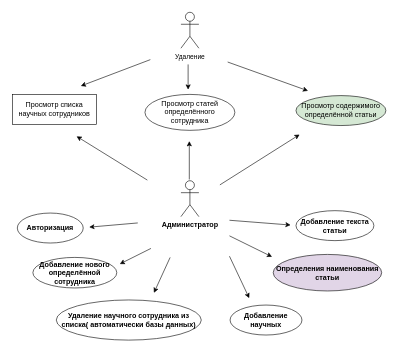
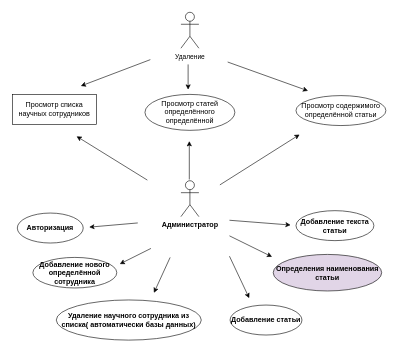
  <mxCell id="0" />
  <mxCell id="1" parent="0" />
  <mxCell id="2" value="&lt;font style=&quot;font-size: 11px;&quot;&gt;Удаление&lt;/font&gt;" style="shape=umlActor;verticalLabelPosition=bottom;verticalAlign=top;html=1;outlineConnect=0;" vertex="1" parent="1"><mxGeometry x="301" y="20" width="30" height="60" as="geometry" /></mxCell>
  <mxCell id="3" value="Просмотр списка научных сотрудников" style="whiteSpace=wrap;html=1;rounded=0;" vertex="1" parent="1"><mxGeometry x="20" y="157" width="140" height="50" as="geometry" /></mxCell>
- <mxCell id="4" value="Просмотр статей определённого сотрудника" style="ellipse;whiteSpace=wrap;html=1;" vertex="1" parent="1"><mxGeometry x="241" y="157" width="150" height="60" as="geometry" /></mxCell>
- <mxCell id="5" value="Просмотр содержимого определённой статьи" style="ellipse;whiteSpace=wrap;html=1;fillColor=#d5e8d4;" vertex="1" parent="1"><mxGeometry x="493" y="159" width="150" height="50" as="geometry" /></mxCell>
+ <mxCell id="4" value="Просмотр статей определённого определённой" style="ellipse;whiteSpace=wrap;html=1;" vertex="1" parent="1"><mxGeometry x="241" y="157" width="150" height="60" as="geometry" /></mxCell>
+ <mxCell id="5" value="Просмотр содержимого определённой статьи" style="ellipse;whiteSpace=wrap;html=1;" vertex="1" parent="1"><mxGeometry x="493" y="159" width="150" height="50" as="geometry" /></mxCell>
  <mxCell id="6" value="" style="endArrow=classic;html=1;rounded=0;" edge="1" parent="1"><mxGeometry width="50" height="50" relative="1" as="geometry"><mxPoint x="379" y="103" as="sourcePoint" /><mxPoint x="513" y="151" as="targetPoint" /></mxGeometry></mxCell>
  <mxCell id="7" value="" style="endArrow=classic;html=1;rounded=0;" edge="1" parent="1"><mxGeometry width="50" height="50" relative="1" as="geometry"><mxPoint x="313" y="107" as="sourcePoint" /><mxPoint x="313" y="149" as="targetPoint" /></mxGeometry></mxCell>
  <mxCell id="8" value="&lt;b&gt;Администратор&lt;/b&gt;" style="shape=umlActor;verticalLabelPosition=bottom;verticalAlign=top;html=1;outlineConnect=0;" vertex="1" parent="1"><mxGeometry x="301" y="301" width="30" height="60" as="geometry" /></mxCell>
  <mxCell id="9" value="&lt;b&gt;Добавление нового определённой сотрудника&lt;/b&gt;" style="ellipse;whiteSpace=wrap;html=1;" vertex="1" parent="1"><mxGeometry x="54" y="429" width="140" height="51" as="geometry" /></mxCell>
  <mxCell id="10" value="" style="endArrow=classic;html=1;rounded=0;" edge="1" parent="1"><mxGeometry width="50" height="50" relative="1" as="geometry"><mxPoint x="382" y="427" as="sourcePoint" /><mxPoint x="415" y="497" as="targetPoint" /></mxGeometry></mxCell>
  <mxCell id="11" value="" style="endArrow=classic;html=1;rounded=0;" edge="1" parent="1"><mxGeometry width="50" height="50" relative="1" as="geometry"><mxPoint x="366" y="308" as="sourcePoint" /><mxPoint x="499" y="224" as="targetPoint" /></mxGeometry></mxCell>
  <mxCell id="12" value="&lt;b&gt;Удаление научного сотрудника из списка( автоматически базы данных)&lt;/b&gt;" style="ellipse;whiteSpace=wrap;html=1;" vertex="1" parent="1"><mxGeometry x="93" y="500" width="242" height="67" as="geometry" /></mxCell>
  <mxCell id="13" value="" style="endArrow=classic;html=1;rounded=0;" edge="1" parent="1"><mxGeometry width="50" height="50" relative="1" as="geometry"><mxPoint x="315" y="299" as="sourcePoint" /><mxPoint x="315" y="235" as="targetPoint" /></mxGeometry></mxCell>
  <mxCell id="14" value="&lt;b&gt;Определения наименования статьи&lt;/b&gt;" style="ellipse;whiteSpace=wrap;html=1;fillColor=#e1d5e7;" vertex="1" parent="1"><mxGeometry x="455" y="424" width="181" height="61" as="geometry" /></mxCell>
  <mxCell id="15" value="&lt;b&gt;Добавление текста статьи&lt;/b&gt;" style="ellipse;whiteSpace=wrap;html=1;" vertex="1" parent="1"><mxGeometry x="493" y="351" width="130" height="50" as="geometry" /></mxCell>
  <mxCell id="16" value="&lt;b&gt;Авторизация&lt;/b&gt;" style="ellipse;whiteSpace=wrap;html=1;" vertex="1" parent="1"><mxGeometry x="28" y="355" width="110" height="50" as="geometry" /></mxCell>
  <mxCell id="17" value="" style="endArrow=classic;html=1;rounded=0;" edge="1" parent="1"><mxGeometry width="50" height="50" relative="1" as="geometry"><mxPoint x="245" y="300" as="sourcePoint" /><mxPoint x="127" y="227" as="targetPoint" /></mxGeometry></mxCell>
- <mxCell id="18" value="&lt;b&gt;Добавление научных&lt;/b&gt;" style="ellipse;whiteSpace=wrap;html=1;" vertex="1" parent="1"><mxGeometry x="383" y="508.5" width="120" height="50" as="geometry" /></mxCell>
+ <mxCell id="18" value="&lt;b&gt;Добавление статьи&lt;/b&gt;" style="ellipse;whiteSpace=wrap;html=1;" vertex="1" parent="1"><mxGeometry x="383" y="508.5" width="120" height="50" as="geometry" /></mxCell>
  <mxCell id="19" value="" style="endArrow=classic;html=1;rounded=0;" edge="1" parent="1"><mxGeometry width="50" height="50" relative="1" as="geometry"><mxPoint x="250" y="99" as="sourcePoint" /><mxPoint x="134" y="143" as="targetPoint" /></mxGeometry></mxCell>
  <mxCell id="20" value="" style="endArrow=classic;html=1;rounded=0;" edge="1" parent="1"><mxGeometry width="50" height="50" relative="1" as="geometry"><mxPoint x="251" y="414" as="sourcePoint" /><mxPoint x="199" y="440" as="targetPoint" /></mxGeometry></mxCell>
  <mxCell id="21" value="" style="endArrow=classic;html=1;rounded=0;" edge="1" parent="1"><mxGeometry width="50" height="50" relative="1" as="geometry"><mxPoint x="229" y="371.5" as="sourcePoint" /><mxPoint x="148" y="378.5" as="targetPoint" /></mxGeometry></mxCell>
  <mxCell id="22" value="" style="endArrow=classic;html=1;rounded=0;" edge="1" parent="1"><mxGeometry width="50" height="50" relative="1" as="geometry"><mxPoint x="283" y="429" as="sourcePoint" /><mxPoint x="256" y="488" as="targetPoint" /></mxGeometry></mxCell>
  <mxCell id="23" value="" style="endArrow=classic;html=1;rounded=0;" edge="1" parent="1"><mxGeometry width="50" height="50" relative="1" as="geometry"><mxPoint x="382" y="367" as="sourcePoint" /><mxPoint x="484" y="375" as="targetPoint" /></mxGeometry></mxCell>
  <mxCell id="24" value="" style="endArrow=classic;html=1;rounded=0;" edge="1" parent="1"><mxGeometry width="50" height="50" relative="1" as="geometry"><mxPoint x="382" y="393" as="sourcePoint" /><mxPoint x="453" y="428" as="targetPoint" /></mxGeometry></mxCell>
